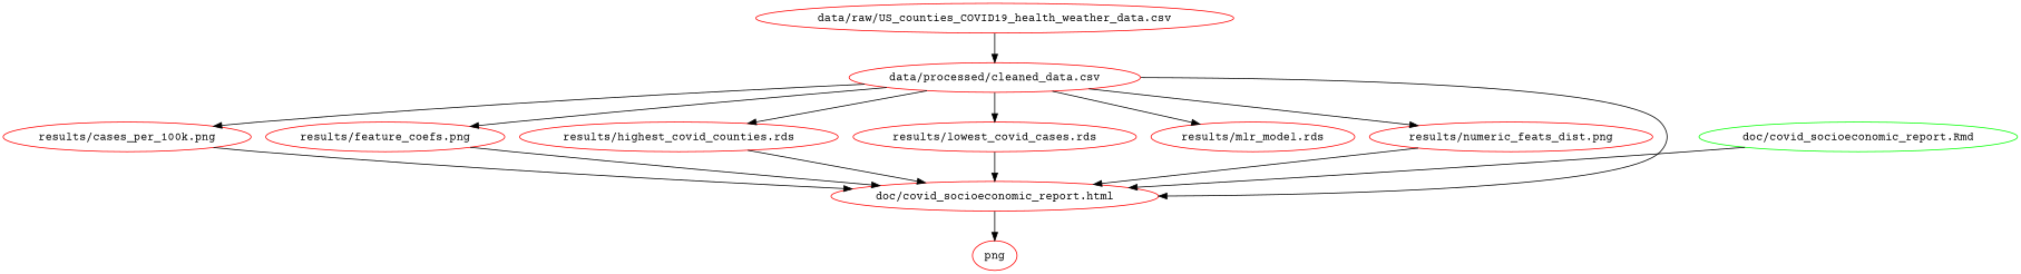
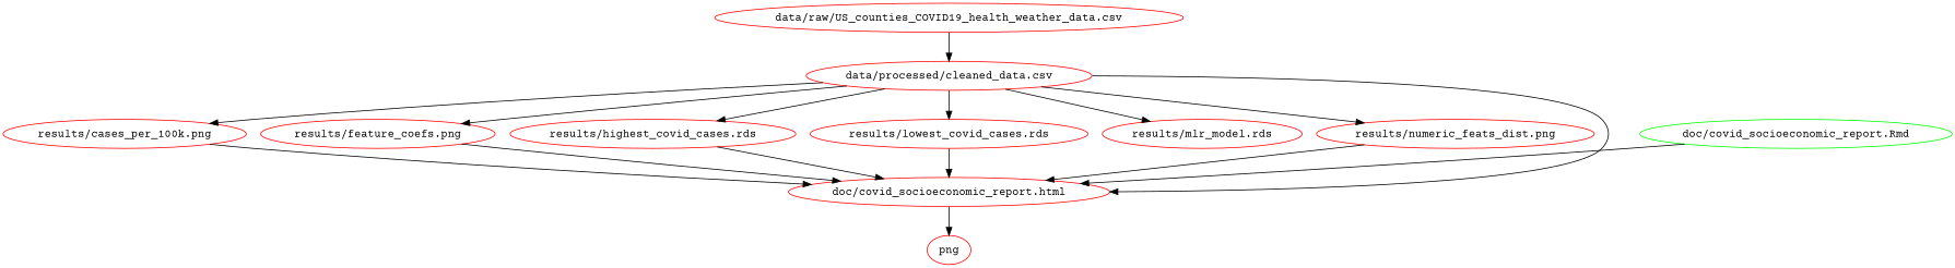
  digraph {
    fontname="Courier Prime"
    node [color=red fontname="Courier Prime"]
    edge [fontname="Courier Prime"]
    n1 [label=png]
    n2 [label="data/processed/cleaned_data.csv"]
    n3 [label="results/cases_per_100k.png"]
    n4 [label="results/feature_coefs.png"]
-   n5 [label="results/highest_covid_counties.rds"]
+   n5 [label="results/highest_covid_cases.rds"]
    n6 [label="results/lowest_covid_cases.rds"]
    n7 [label="results/mlr_model.rds"]
    n8 [label="results/numeric_feats_dist.png"]
    n9 [label="doc/covid_socioeconomic_report.html"]
    n10 [label="data/raw/US_counties_COVID19_health_weather_data.csv"]
    n11 [color=green label="doc/covid_socioeconomic_report.Rmd"]
    n2 -> n3
    n2 -> n4
    n2 -> n5
    n2 -> n6
    n2 -> n7
    n2 -> n8
    n2 -> n9
    n3 -> n9
    n4 -> n9
    n5 -> n9
    n6 -> n9
    n8 -> n9
    n9 -> n1
    n10 -> n2
    n11 -> n9
  }
